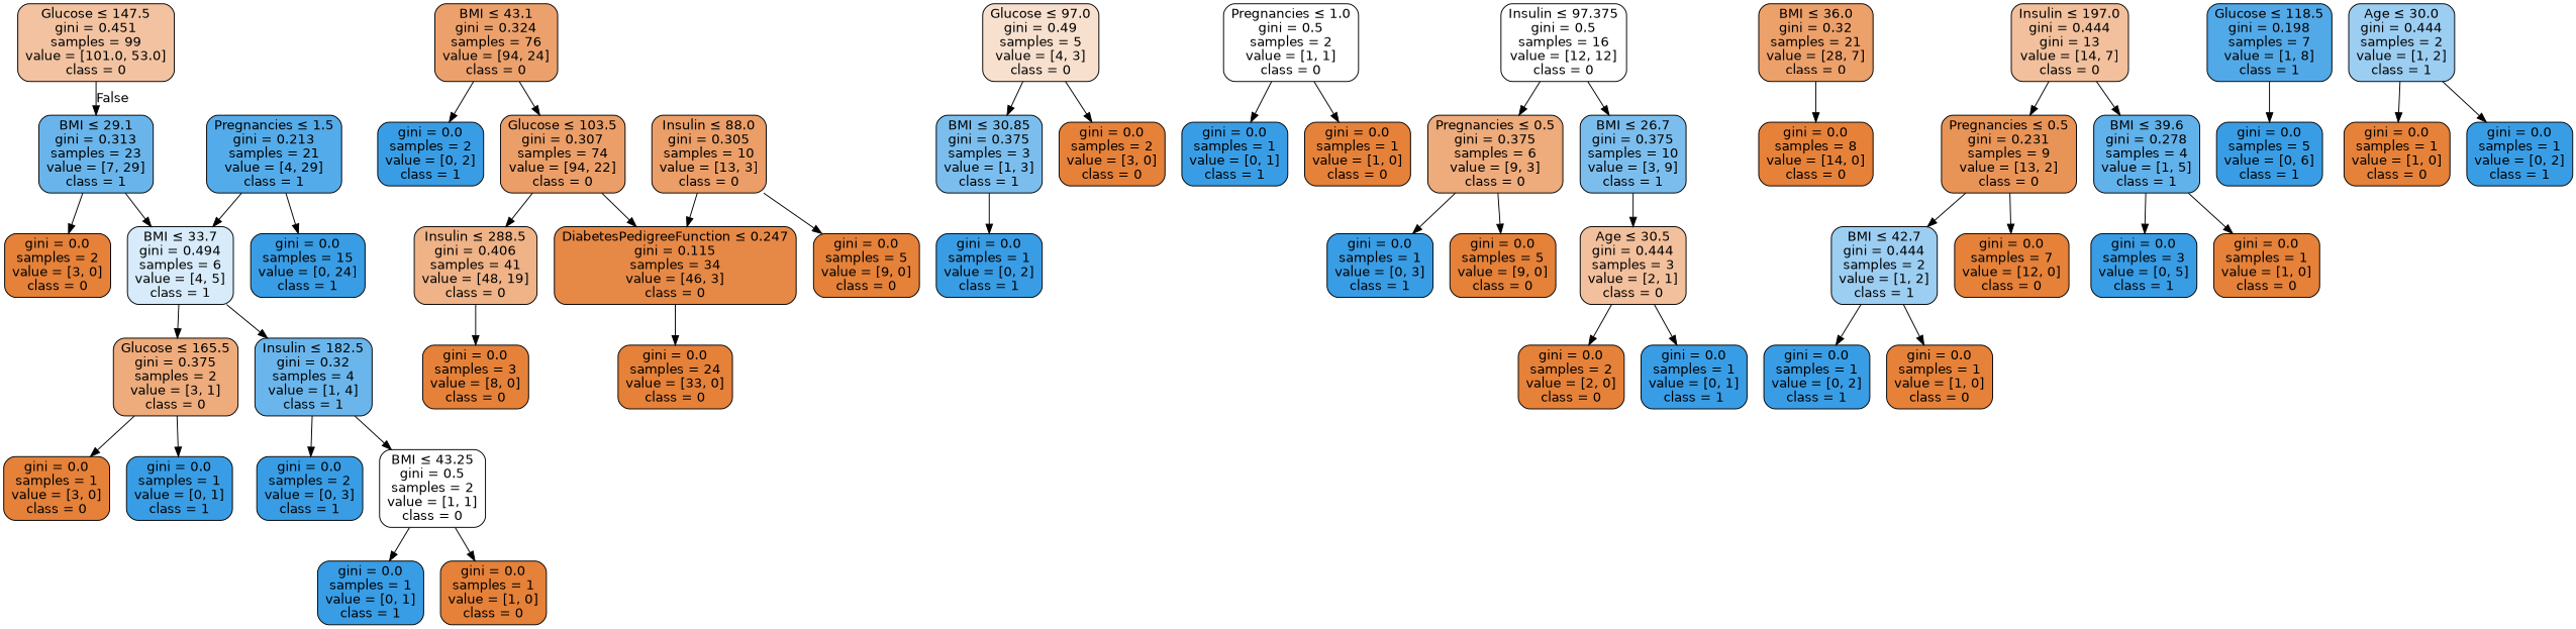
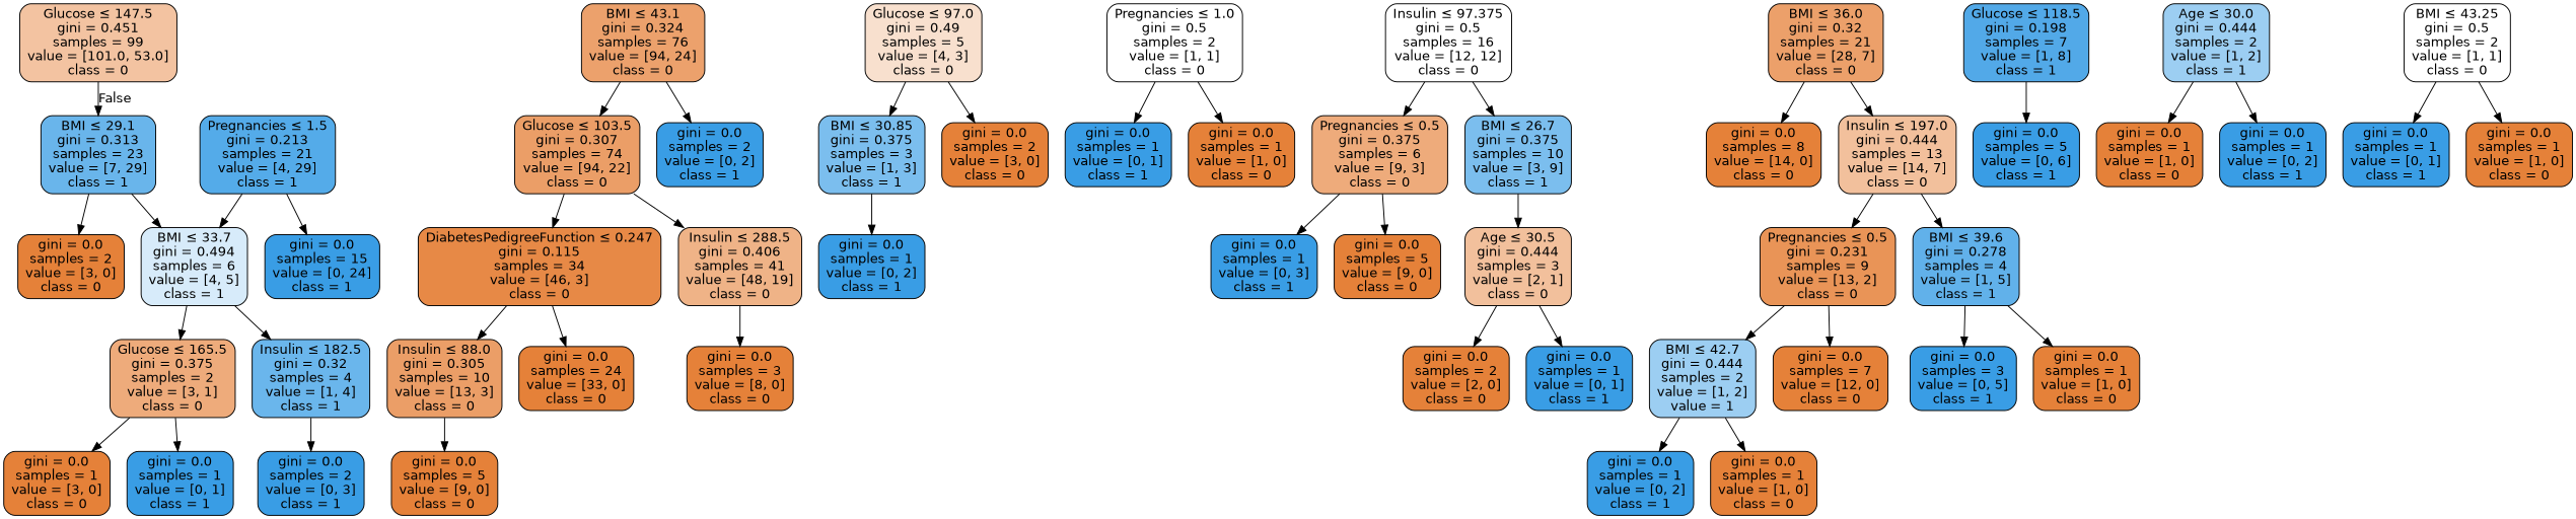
  digraph {
    node [color=black fillcolor="#e58139" fontname=helvetica shape=box style="filled, rounded"]
    edge [fontname=helvetica]
    n1 [fillcolor="#f3c3a1" label=<Glucose &le; 147.5<br/>gini = 0.451<br/>samples = 99<br/>value = [101.0, 53.0]<br/>class = 0>]
    n2 [fillcolor="#69b5eb" label=<BMI &le; 29.1<br/>gini = 0.313<br/>samples = 23<br/>value = [7, 29]<br/>class = 1>]
    n3 [fillcolor="#eca16c" label=<BMI &le; 43.1<br/>gini = 0.324<br/>samples = 76<br/>value = [94, 24]<br/>class = 0>]
    n4 [fillcolor="#eb9e67" label=<Glucose &le; 103.5<br/>gini = 0.307<br/>samples = 74<br/>value = [94, 22]<br/>class = 0>]
    n5 [fillcolor="#399de5" label=<gini = 0.0<br/>samples = 2<br/>value = [0, 2]<br/>class = 1>]
    n6 [label=<gini = 0.0<br/>samples = 2<br/>value = [3, 0]<br/>class = 0>]
    n7 [fillcolor="#d7ebfa" label=<BMI &le; 33.7<br/>gini = 0.494<br/>samples = 6<br/>value = [4, 5]<br/>class = 1>]
    n8 [fillcolor="#e78946" label=<DiabetesPedigreeFunction &le; 0.247<br/>gini = 0.115<br/>samples = 34<br/>value = [46, 3]<br/>class = 0>]
    n9 [fillcolor="#efb387" label=<Insulin &le; 288.5<br/>gini = 0.406<br/>samples = 41<br/>value = [48, 19]<br/>class = 0>]
    n10 [fillcolor="#eb9e67" label=<Insulin &le; 88.0<br/>gini = 0.305<br/>samples = 10<br/>value = [13, 3]<br/>class = 0>]
    n11 [label=<gini = 0.0<br/>samples = 24<br/>value = [33, 0]<br/>class = 0>]
    n12 [label=<gini = 0.0<br/>samples = 3<br/>value = [8, 0]<br/>class = 0>]
    n13 [label=<gini = 0.0<br/>samples = 5<br/>value = [9, 0]<br/>class = 0>]
    n14 [fillcolor="#f8e0ce" label=<Glucose &le; 97.0<br/>gini = 0.49<br/>samples = 5<br/>value = [4, 3]<br/>class = 0>]
    n15 [fillcolor="#7bbeee" label=<BMI &le; 30.85<br/>gini = 0.375<br/>samples = 3<br/>value = [1, 3]<br/>class = 1>]
    n16 [label=<gini = 0.0<br/>samples = 2<br/>value = [3, 0]<br/>class = 0>]
    n17 [fillcolor="#399de5" label=<gini = 0.0<br/>samples = 1<br/>value = [0, 2]<br/>class = 1>]
    n18 [fillcolor="#ffffff" label=<Pregnancies &le; 1.0<br/>gini = 0.5<br/>samples = 2<br/>value = [1, 1]<br/>class = 0>]
    n19 [fillcolor="#399de5" label=<gini = 0.0<br/>samples = 1<br/>value = [0, 1]<br/>class = 1>]
    n20 [label=<gini = 0.0<br/>samples = 1<br/>value = [1, 0]<br/>class = 0>]
    n21 [fillcolor="#ffffff" label=<Insulin &le; 97.375<br/>gini = 0.5<br/>samples = 16<br/>value = [12, 12]<br/>class = 0>]
    n22 [fillcolor="#eeab7b" label=<Pregnancies &le; 0.5<br/>gini = 0.375<br/>samples = 6<br/>value = [9, 3]<br/>class = 0>]
    n23 [fillcolor="#7bbeee" label=<BMI &le; 26.7<br/>gini = 0.375<br/>samples = 10<br/>value = [3, 9]<br/>class = 1>]
    n24 [fillcolor="#eca06a" label=<BMI &le; 36.0<br/>gini = 0.32<br/>samples = 21<br/>value = [28, 7]<br/>class = 0>]
    n25 [label=<gini = 0.0<br/>samples = 8<br/>value = [14, 0]<br/>class = 0>]
-   n26 [fillcolor="#f2c09c" label=<Insulin &le; 197.0<br/>gini = 0.444<br/>gini = 13<br/>value = [14, 7]<br/>class = 0>]
+   n26 [fillcolor="#f2c09c" label=<Insulin &le; 197.0<br/>gini = 0.444<br/>samples = 13<br/>value = [14, 7]<br/>class = 0>]
    n27 [fillcolor="#399de5" label=<gini = 0.0<br/>samples = 1<br/>value = [0, 3]<br/>class = 1>]
    n28 [label=<gini = 0.0<br/>samples = 5<br/>value = [9, 0]<br/>class = 0>]
    n29 [fillcolor="#f2c09c" label=<Age &le; 30.5<br/>gini = 0.444<br/>samples = 3<br/>value = [2, 1]<br/>class = 0>]
    n30 [label=<gini = 0.0<br/>samples = 2<br/>value = [2, 0]<br/>class = 0>]
    n31 [fillcolor="#399de5" label=<gini = 0.0<br/>samples = 1<br/>value = [0, 1]<br/>class = 1>]
    n32 [fillcolor="#52a9e8" label=<Glucose &le; 118.5<br/>gini = 0.198<br/>samples = 7<br/>value = [1, 8]<br/>class = 1>]
    n33 [fillcolor="#399de5" label=<gini = 0.0<br/>samples = 5<br/>value = [0, 6]<br/>class = 1>]
    n34 [fillcolor="#9ccef2" label=<Age &le; 30.0<br/>gini = 0.444<br/>samples = 2<br/>value = [1, 2]<br/>class = 1>]
    n35 [label=<gini = 0.0<br/>samples = 1<br/>value = [1, 0]<br/>class = 0>]
    n36 [fillcolor="#399de5" label=<gini = 0.0<br/>samples = 1<br/>value = [0, 2]<br/>class = 1>]
    n37 [fillcolor="#e99457" label=<Pregnancies &le; 0.5<br/>gini = 0.231<br/>samples = 9<br/>value = [13, 2]<br/>class = 0>]
    n38 [fillcolor="#61b1ea" label=<BMI &le; 39.6<br/>gini = 0.278<br/>samples = 4<br/>value = [1, 5]<br/>class = 1>]
-   n39 [fillcolor="#9ccef2" label=<BMI &le; 42.7<br/>gini = 0.444<br/>samples = 2<br/>value = [1, 2]<br/>class = 1>]
+   n39 [fillcolor="#9ccef2" label=<BMI &le; 42.7<br/>gini = 0.444<br/>samples = 2<br/>value = [1, 2]<br/>value = 1>]
    n40 [label=<gini = 0.0<br/>samples = 7<br/>value = [12, 0]<br/>class = 0>]
    n41 [fillcolor="#399de5" label=<gini = 0.0<br/>samples = 3<br/>value = [0, 5]<br/>class = 1>]
    n42 [label=<gini = 0.0<br/>samples = 1<br/>value = [1, 0]<br/>class = 0>]
    n43 [fillcolor="#399de5" label=<gini = 0.0<br/>samples = 1<br/>value = [0, 2]<br/>class = 1>]
    n44 [label=<gini = 0.0<br/>samples = 1<br/>value = [1, 0]<br/>class = 0>]
    n45 [fillcolor="#54abe9" label=<Pregnancies &le; 1.5<br/>gini = 0.213<br/>samples = 21<br/>value = [4, 29]<br/>class = 1>]
    n46 [fillcolor="#399de5" label=<gini = 0.0<br/>samples = 15<br/>value = [0, 24]<br/>class = 1>]
    n47 [fillcolor="#eeab7b" label=<Glucose &le; 165.5<br/>gini = 0.375<br/>samples = 2<br/>value = [3, 1]<br/>class = 0>]
    n48 [fillcolor="#6ab6ec" label=<Insulin &le; 182.5<br/>gini = 0.32<br/>samples = 4<br/>value = [1, 4]<br/>class = 1>]
    n49 [label=<gini = 0.0<br/>samples = 1<br/>value = [3, 0]<br/>class = 0>]
    n50 [fillcolor="#399de5" label=<gini = 0.0<br/>samples = 1<br/>value = [0, 1]<br/>class = 1>]
    n51 [fillcolor="#399de5" label=<gini = 0.0<br/>samples = 2<br/>value = [0, 3]<br/>class = 1>]
    n52 [fillcolor="#ffffff" label=<BMI &le; 43.25<br/>gini = 0.5<br/>samples = 2<br/>value = [1, 1]<br/>class = 0>]
    n53 [fillcolor="#399de5" label=<gini = 0.0<br/>samples = 1<br/>value = [0, 1]<br/>class = 1>]
    n54 [label=<gini = 0.0<br/>samples = 1<br/>value = [1, 0]<br/>class = 0>]
    n1 -> n2 [headlabel=False labelangle=-45 labeldistance=2.5]
    n2 -> n6
    n2 -> n7
    n3 -> n4
    n3 -> n5
    n4 -> n8
    n4 -> n9
    n7 -> n47
    n7 -> n48
-   n10 -> n8
+   n8 -> n10
    n8 -> n11
    n9 -> n12
    n10 -> n13
    n14 -> n15
    n14 -> n16
    n15 -> n17
    n18 -> n19
    n18 -> n20
    n21 -> n22
    n21 -> n23
    n22 -> n27
    n22 -> n28
    n23 -> n29
    n24 -> n25
+   n24 -> n26
    n26 -> n37
    n26 -> n38
    n29 -> n30
    n29 -> n31
    n32 -> n33
    n34 -> n35
    n34 -> n36
    n37 -> n39
    n37 -> n40
    n38 -> n41
    n38 -> n42
    n39 -> n43
    n39 -> n44
    n45 -> n7
    n45 -> n46
    n47 -> n49
    n47 -> n50
    n48 -> n51
-   n48 -> n52
    n52 -> n53
    n52 -> n54
  }
